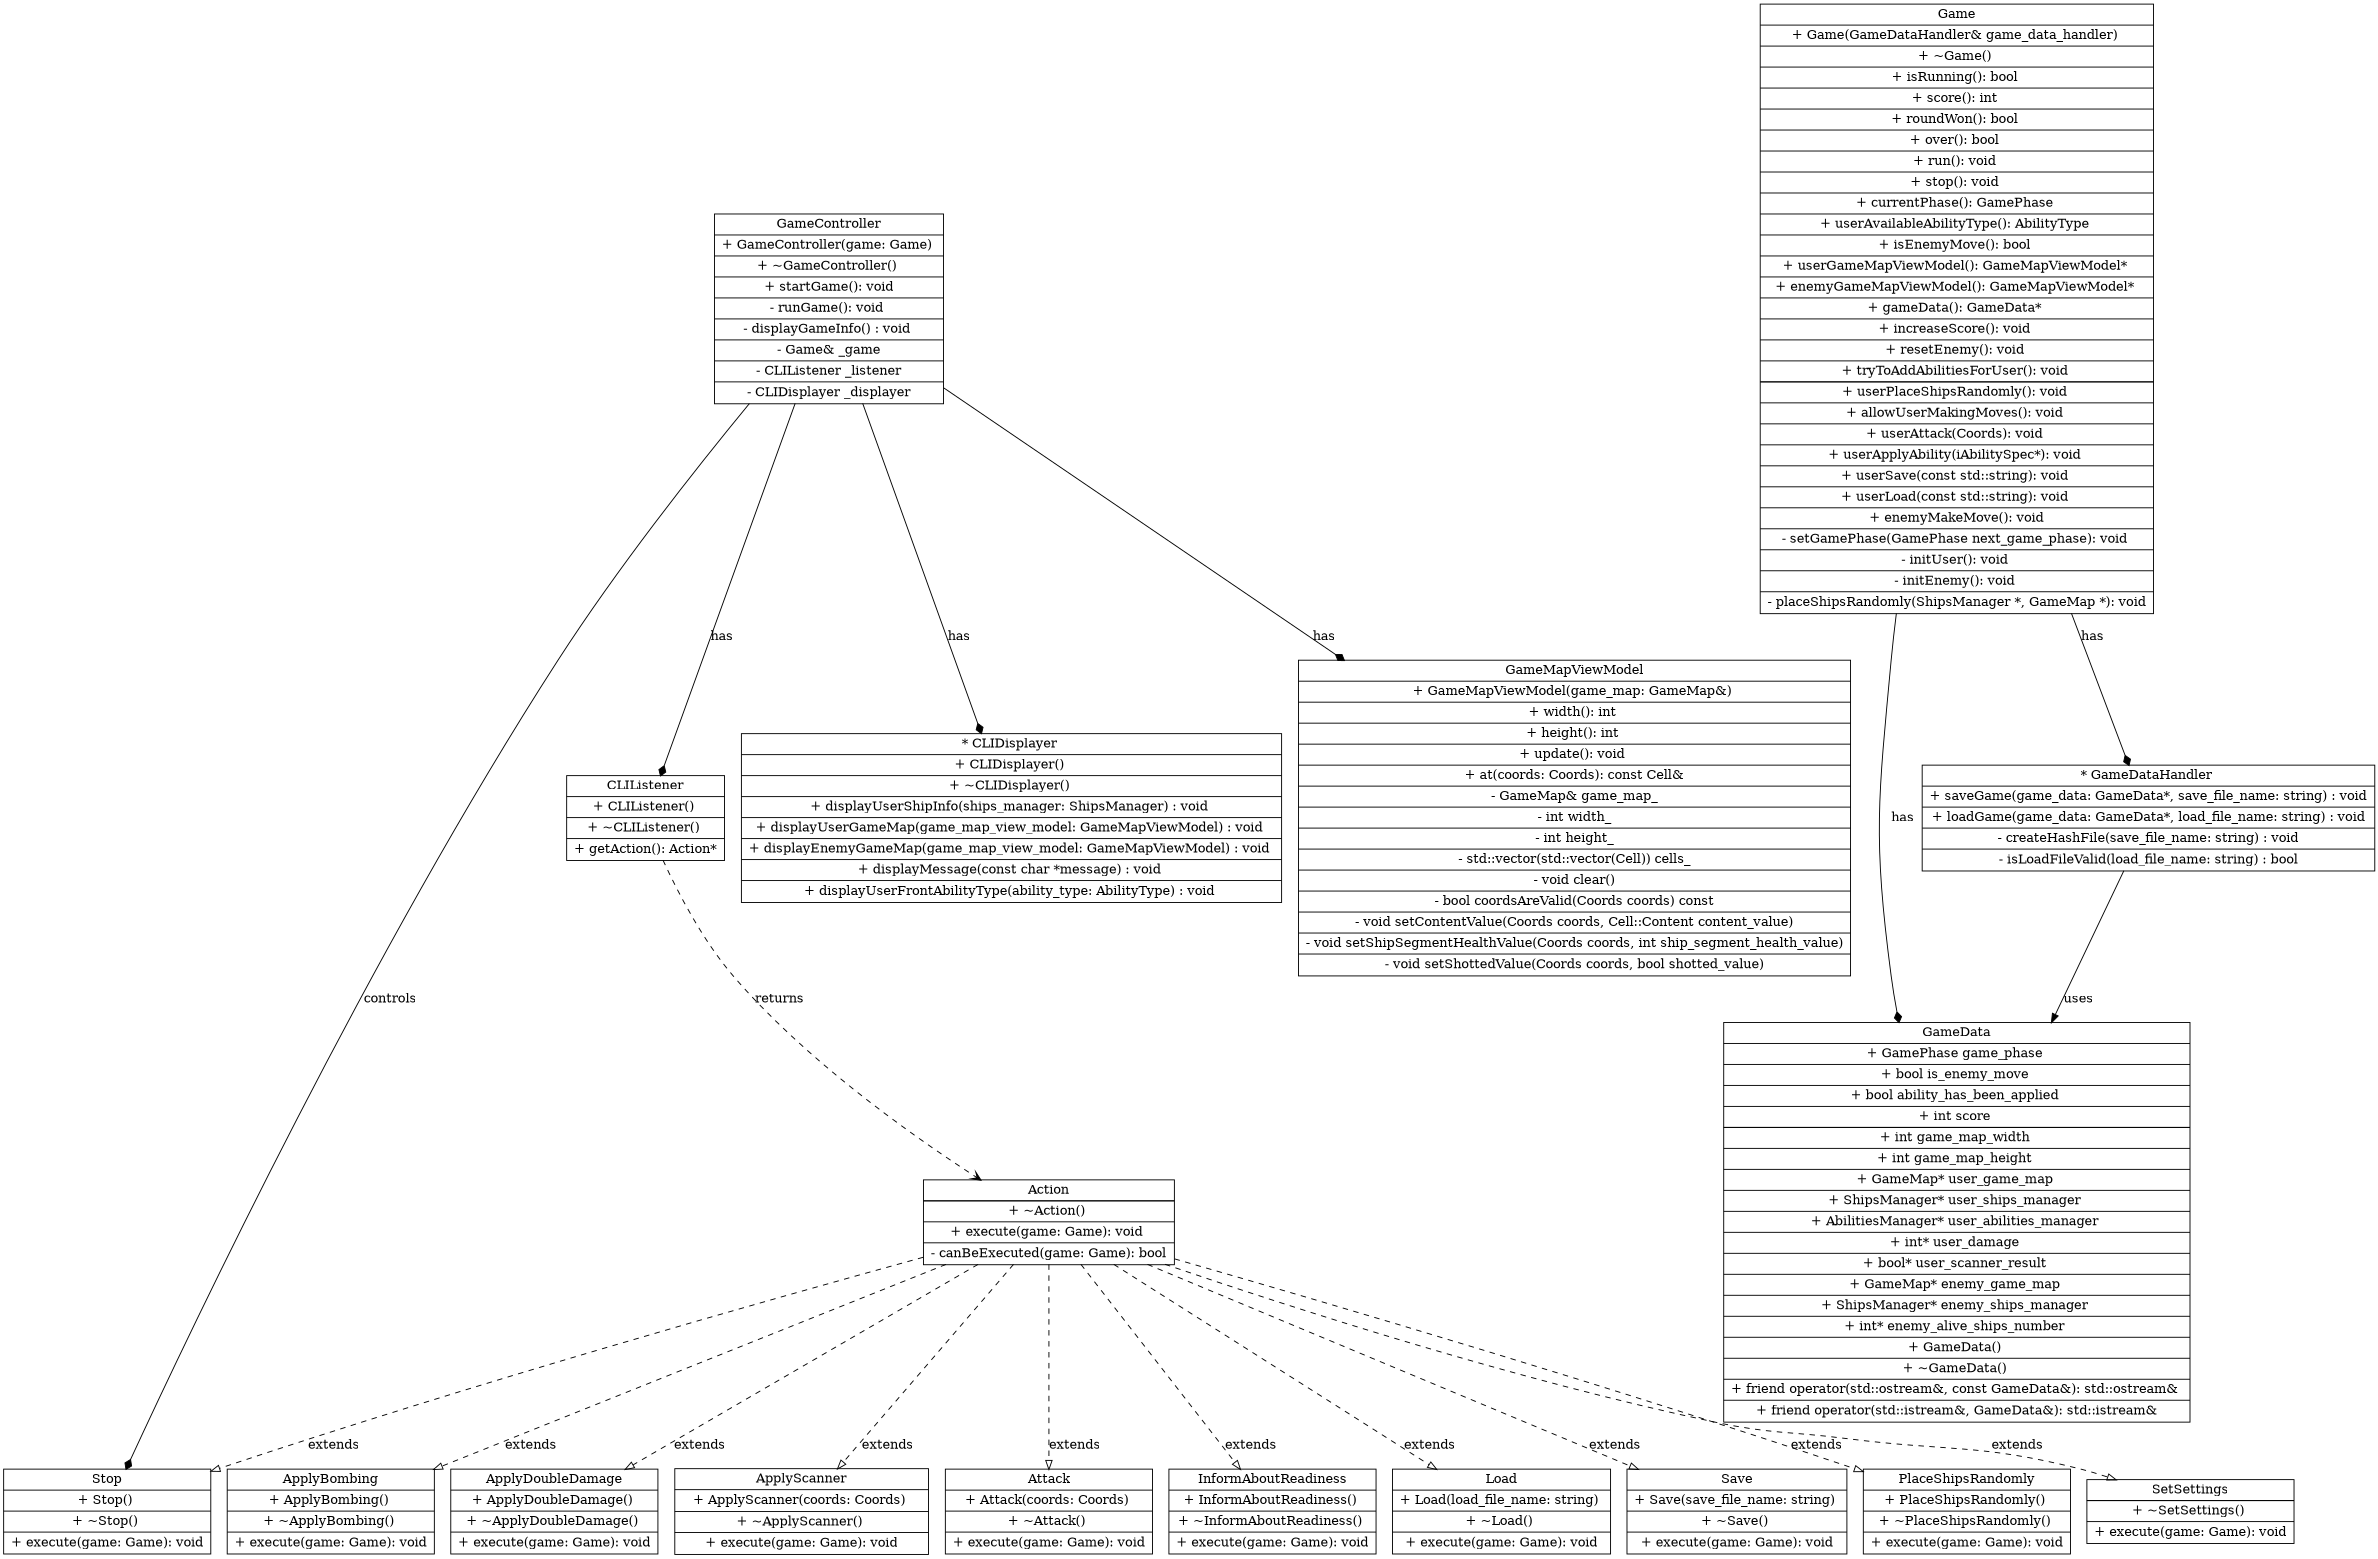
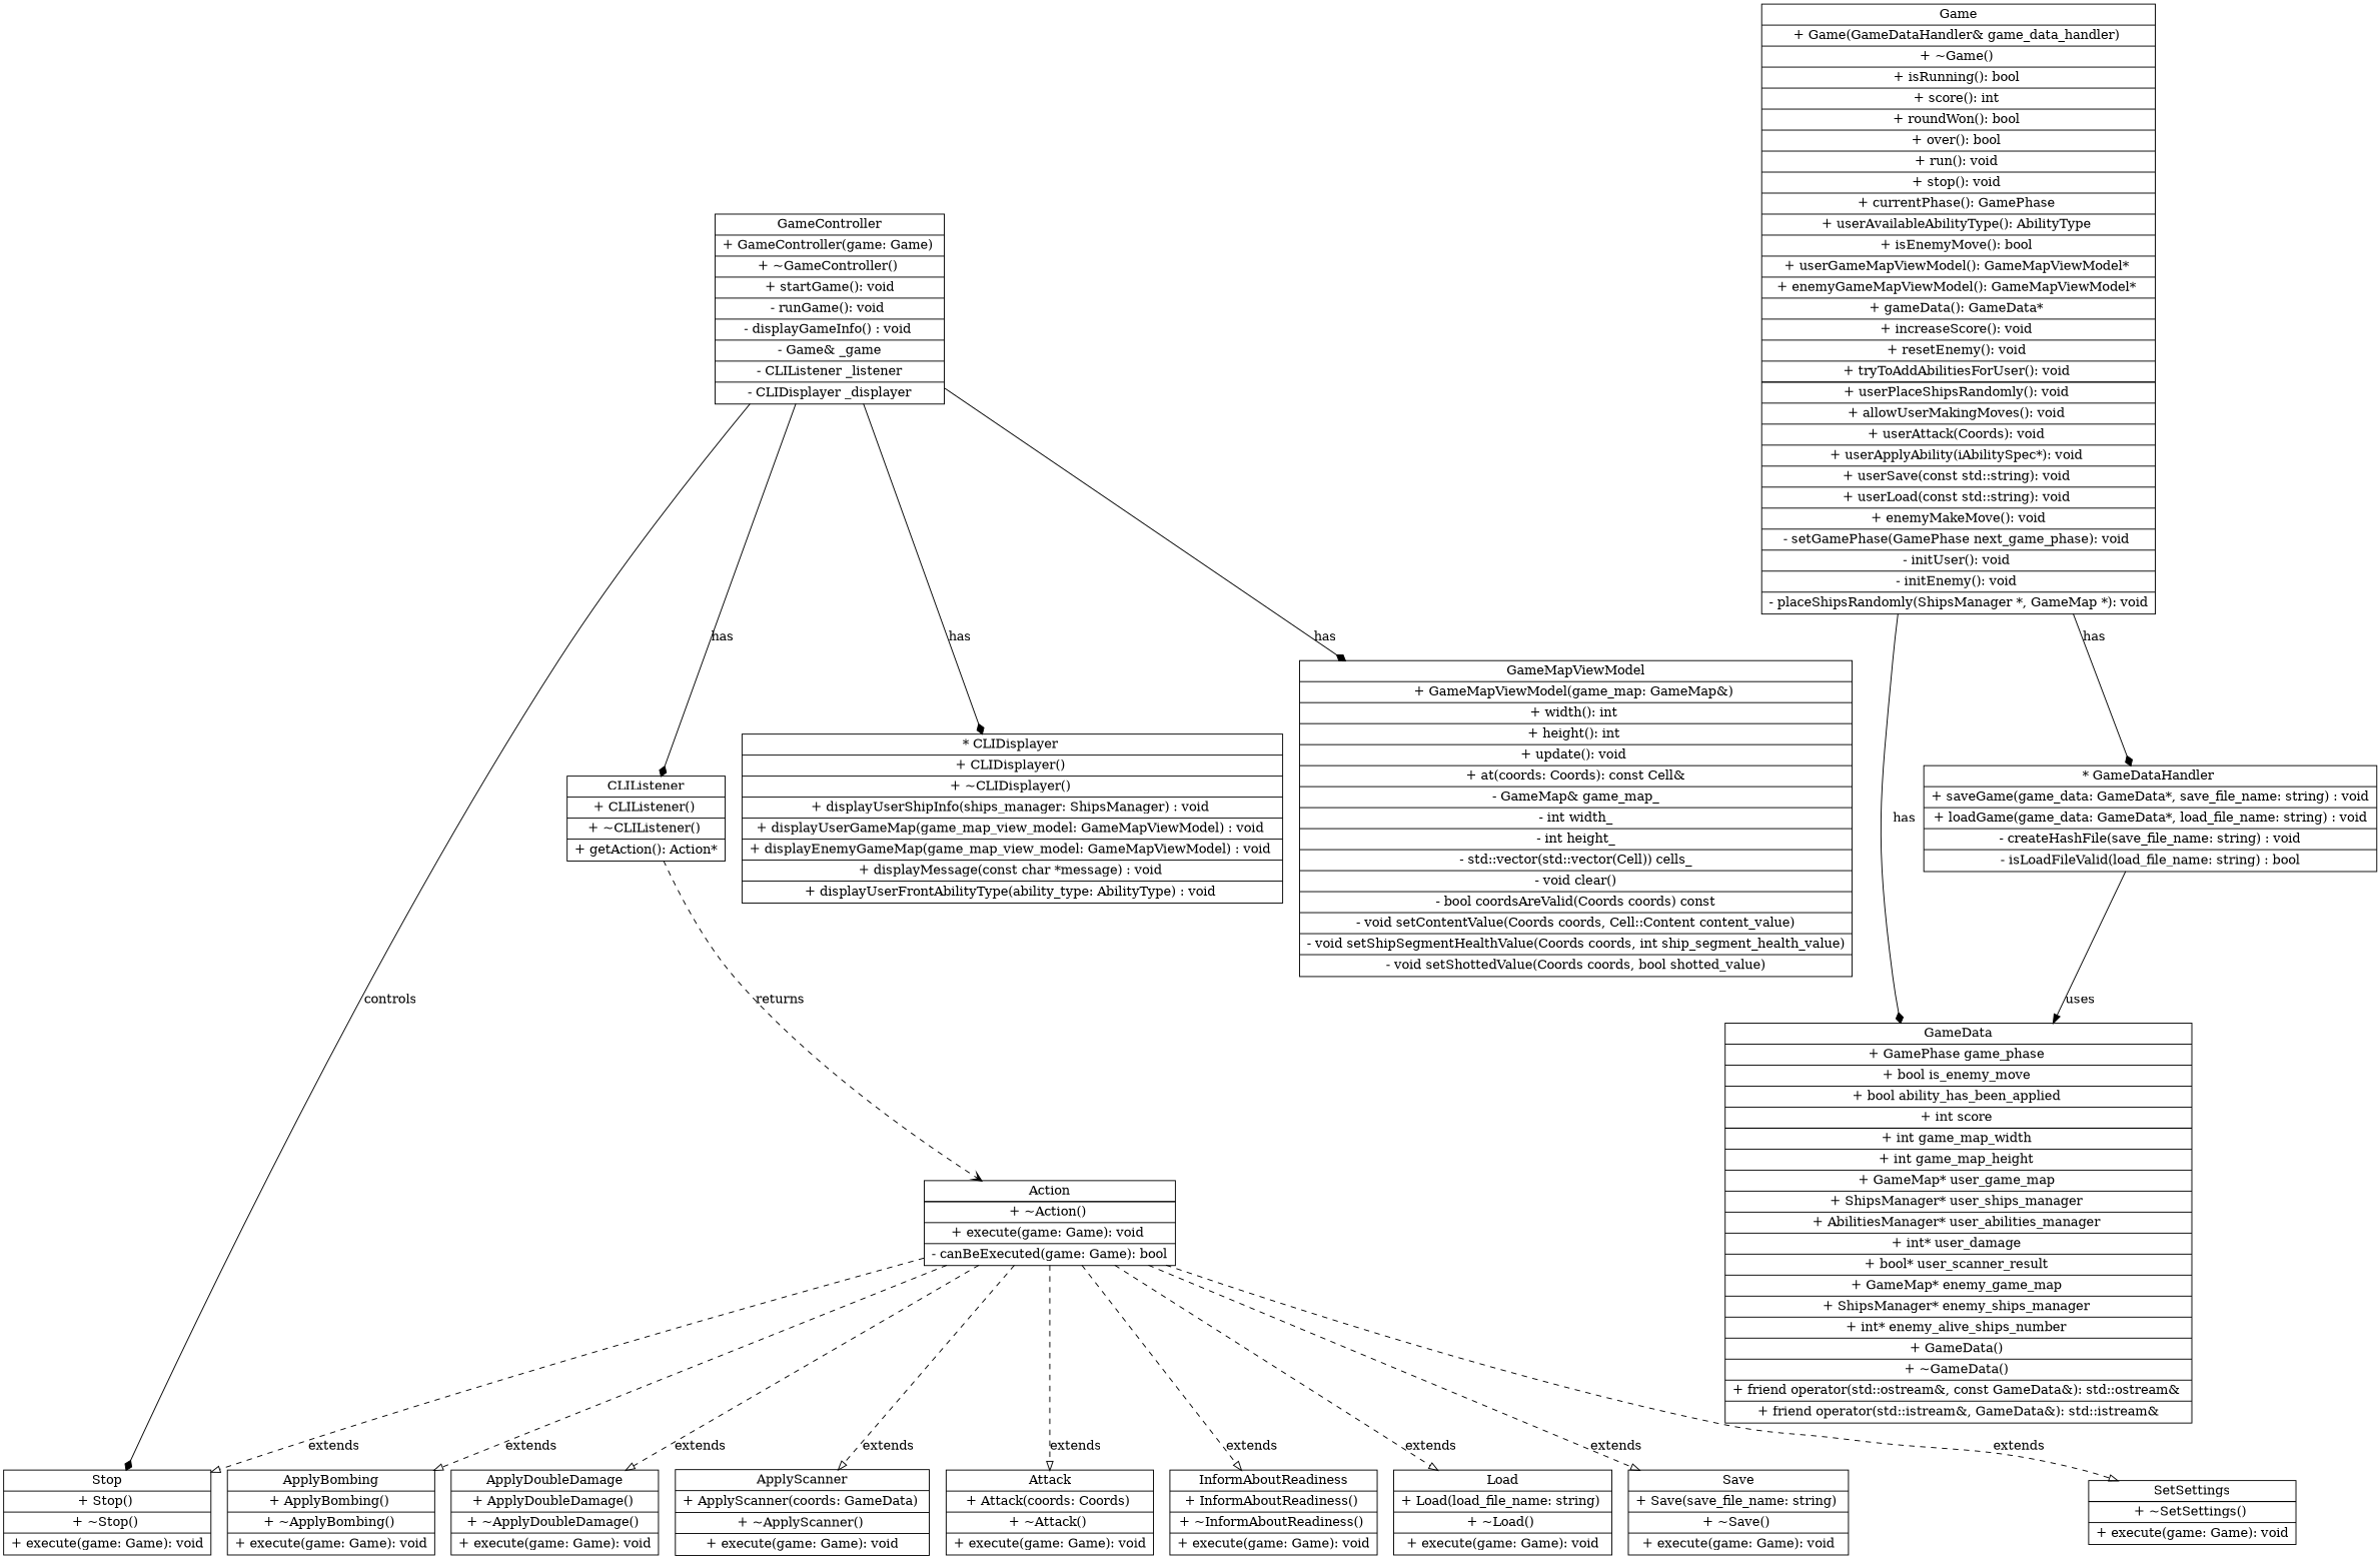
  digraph {
    node [shape=record]
    edge [arrowhead=empty style=dashed]
    n1 [label="{Action\n    |+ Action(active_game_phases: std::unordered_set<GamePhase>) \n    |+ ~Action() \n    |+ execute(game: Game): void \n    |- canBeExecuted(game: Game): bool}"]
    n2 [label="{ApplyBombing\n    |+ ApplyBombing() \n    |+ ~ApplyBombing() \n    |+ execute(game: Game): void}"]
    n3 [label="{ApplyDoubleDamage\n    |+ ApplyDoubleDamage() \n    |+ ~ApplyDoubleDamage() \n    |+ execute(game: Game): void}"]
-   n4 [label="{ApplyScanner\n    |+ ApplyScanner(coords: Coords) \n    |+ ~ApplyScanner() \n    |+ execute(game: Game): void}"]
+   n4 [label="{ApplyScanner\n    |+ ApplyScanner(coords: GameData) \n    |+ ~ApplyScanner() \n    |+ execute(game: Game): void}"]
    n5 [label="{Attack\n    |+ Attack(coords: Coords) \n    |+ ~Attack() \n    |+ execute(game: Game): void}"]
    n6 [label="{InformAboutReadiness\n    |+ InformAboutReadiness() \n    |+ ~InformAboutReadiness() \n    |+ execute(game: Game): void}"]
    n7 [label="{Load\n    |+ Load(load_file_name: string) \n    |+ ~Load() \n    |+ execute(game: Game): void}"]
    n8 [label="{Save\n    |+ Save(save_file_name: string) \n    |+ ~Save() \n    |+ execute(game: Game): void}"]
-   n9 [label="{PlaceShipsRandomly\n    |+ PlaceShipsRandomly() \n    |+ ~PlaceShipsRandomly() \n    |+ execute(game: Game): void}"]
    n10 [label="{SetSettings\n    |+ SetSettings(game_map_width: int, game_map_height: int, ship_sizes: vector<int>&) \n    |+ ~SetSettings() \n    |+ execute(game: Game): void}"]
    n11 [label="{Stop\n    |+ Stop() \n    |+ ~Stop() \n    |+ execute(game: Game): void}"]
    n12 [label="{CLIListener\n    |+ CLIListener() \n    |+ ~CLIListener() \n    |+ getAction(): Action*}"]
    n13 [label="{* CLIDisplayer  \n    |+ CLIDisplayer()  \n    |+ ~CLIDisplayer()  \n    |+ displayUserShipInfo(ships_manager: ShipsManager) : void  \n    |+ displayUserGameMap(game_map_view_model: GameMapViewModel) : void  \n    |+ displayEnemyGameMap(game_map_view_model: GameMapViewModel) : void  \n    |+ displayMessage(const char *message) : void  \n    |+ displayUserFrontAbilityType(ability_type: AbilityType) : void  \n    }"]
    n14 [label="{GameController\n    |+ GameController(game: Game) \n    |+ ~GameController() \n    |+ startGame(): void\n    |- runGame(): void \n    |- displayGameInfo() : void \n    |- Game& _game\n    |- CLIListener _listener\n    |- CLIDisplayer _displayer}"]
    n15 [label="{GameMapViewModel\n    |+ GameMapViewModel(game_map: GameMap&) \n    |+ width(): int \n    |+ height(): int \n    |+ update(): void \n    |+ at(coords: Coords): const Cell&\n    |- GameMap& game_map_\n    |- int width_\n    |- int height_\n    |- std::vector(std::vector(Cell)) cells_\n    |- void clear()\n    |- bool coordsAreValid(Coords coords) const\n    |- void setContentValue(Coords coords, Cell::Content content_value)\n    |- void setShipSegmentHealthValue(Coords coords, int ship_segment_health_value)\n    |- void setShottedValue(Coords coords, bool shotted_value)}"]
    n16 [label="{Game\n    |+ Game(GameDataHandler& game_data_handler) \n    |+ ~Game() \n    |+ isRunning(): bool \n    |+ score(): int \n    |+ roundWon(): bool \n    |+ over(): bool \n    |+ run(): void \n    |+ stop(): void \n    |+ currentPhase(): GamePhase \n    |+ userAvailableAbilityType(): AbilityType \n    |+ isEnemyMove(): bool \n    |+ userGameMapViewModel(): GameMapViewModel* \n    |+ enemyGameMapViewModel(): GameMapViewModel* \n    |+ gameData(): GameData* \n    |+ increaseScore(): void \n    |+ resetEnemy(): void \n    |+ tryToAddAbilitiesForUser(): void \n    |+ setSettings(int, int, std::vector<int>&): void \n    |+ userPlaceShipsRandomly(): void \n    |+ allowUserMakingMoves(): void \n    |+ userAttack(Coords): void \n    |+ userApplyAbility(iAbilitySpec*): void \n    |+ userSave(const std::string): void \n    |+ userLoad(const std::string): void \n    |+ enemyMakeMove(): void\n    |- setGamePhase(GamePhase next_game_phase): void \n    |- initUser(): void \n    |- initEnemy(): void \n    |- placeShipsRandomly(ShipsManager *, GameMap *): void}"]
    n17 [label="{GameData\n    |+ GamePhase game_phase \n    |+ bool is_enemy_move \n    |+ bool ability_has_been_applied \n    |+ int score \n    |+ std::vector<int> ship_sizes \n    |+ int game_map_width \n    |+ int game_map_height \n    |+ GameMap* user_game_map \n    |+ ShipsManager* user_ships_manager \n    |+ AbilitiesManager* user_abilities_manager \n    |+ int* user_damage \n    |+ bool* user_scanner_result \n    |+ GameMap* enemy_game_map \n    |+ ShipsManager* enemy_ships_manager \n    |+ int* enemy_alive_ships_number \n    |+ GameData() \n    |+ ~GameData() \n    |+ friend operator(std::ostream&, const GameData&): std::ostream& \n    |+ friend operator(std::istream&, GameData&): std::istream&}"]
    n18 [label="{* GameDataHandler \n    |+ saveGame(game_data: GameData*, save_file_name: string) : void\n    |+ loadGame(game_data: GameData*, load_file_name: string) : void\n    |- createHashFile(save_file_name: string) : void\n    |- isLoadFileValid(load_file_name: string) : bool}"]
    n1 -> n2 [label=extends]
    n1 -> n3 [label=extends]
    n1 -> n4 [label=extends]
    n1 -> n5 [label=extends]
    n1 -> n6 [label=extends]
    n1 -> n7 [label=extends]
    n1 -> n8 [label=extends]
-   n1 -> n9 [label=extends]
    n1 -> n10 [label=extends]
    n1 -> n11 [label=extends]
    n12 -> n1 [arrowhead=vee label=returns]
    n14 -> n11 [arrowhead=diamond color=black dir=forward label=controls style=""]
    n14 -> n12 [arrowhead=diamond color=black dir=forward label=has style=""]
    n14 -> n13 [arrowhead=diamond color=black dir=forward label=has style=""]
    n14 -> n15 [arrowhead=diamond color=black dir=forward label=has style=""]
    n16 -> n17 [arrowhead=diamond color=black dir=forward label=has style=""]
    n16 -> n18 [arrowhead=diamond color=black dir=forward label=has style=""]
    n18 -> n17 [label=uses arrowhead="" style=""]
  }
